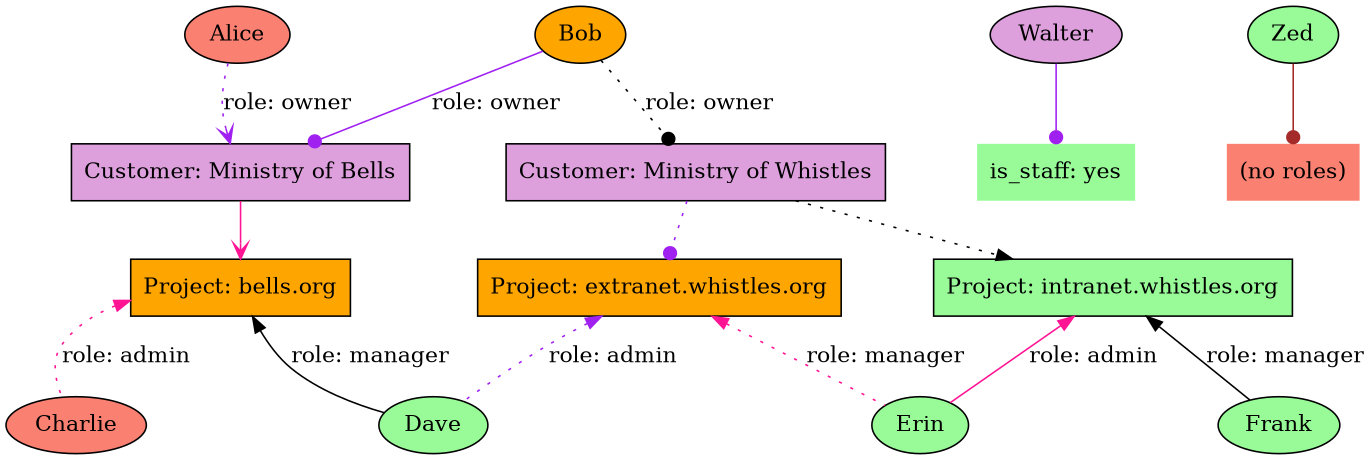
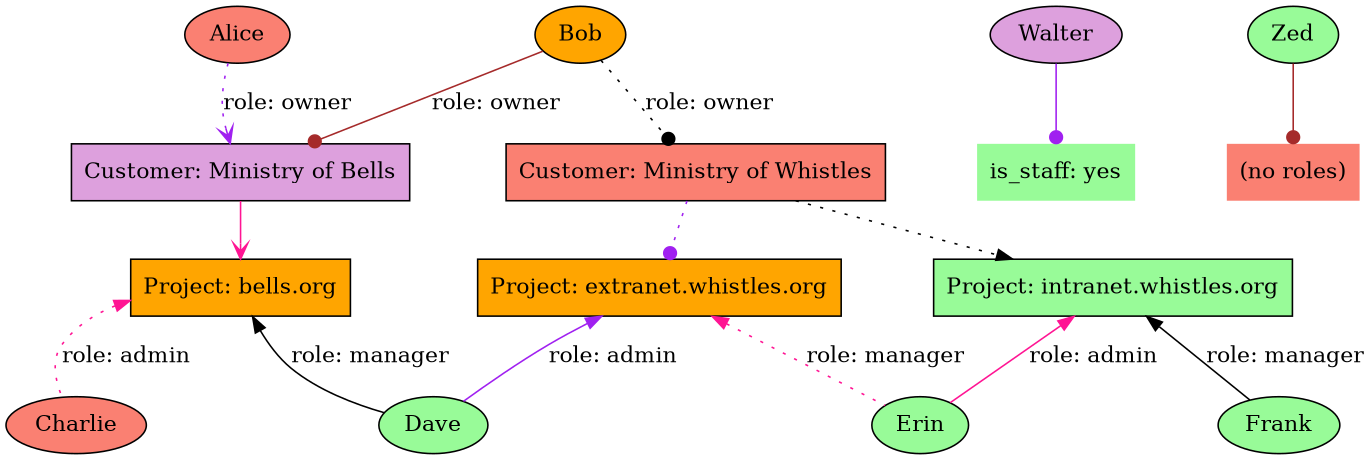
  digraph {
    nodesep=0.8
    node [fillcolor=palegreen shape=oval style=filled]
    edge [color=deeppink style=solid]
    n1 [fillcolor=plum label="Customer: Ministry of Bells" shape=box]
    n2 [fillcolor=orange label="Project: bells.org" shape=box]
    Charlie [fillcolor=salmon]
    Dave
-   n5 [fillcolor=plum label="Customer: Ministry of Whistles" shape=box]
+   n5 [fillcolor=salmon label="Customer: Ministry of Whistles" shape=box]
    n6 [fillcolor=orange label="Project: extranet.whistles.org" shape=box]
    n7 [label="Project: intranet.whistles.org" shape=box]
    Erin
    Frank
    n10 [label="is_staff: yes" shape=none]
    n11 [fillcolor=salmon label="(no roles)" shape=none]
    Alice [fillcolor=salmon]
    Bob [fillcolor=orange]
    Walter [fillcolor=plum]
    Zed
    n1 -> n2 [arrowhead=vee]
    n2 -> Charlie [dir=back label="role: admin" style=dotted]
    n2 -> Dave [color=black dir=back label="role: manager"]
    n5 -> n6 [arrowhead=dot color=purple style=dotted]
    n5 -> n7 [arrowhead=normal color=black style=dotted]
-   n6 -> Dave [color=purple dir=back label="role: admin" style=dotted]
+   n6 -> Dave [color=purple dir=back label="role: admin"]
    n6 -> Erin [dir=back label="role: manager" style=dotted]
    n7 -> Erin [dir=back label="role: admin"]
    n7 -> Frank [color=black dir=back label="role: manager"]
    Alice -> n1 [arrowhead=vee color=purple label="role: owner" style=dotted]
-   Bob -> n1 [arrowhead=dot color=purple label="role: owner"]
+   Bob -> n1 [arrowhead=dot color=brown label="role: owner"]
    Bob -> n5 [arrowhead=dot color=black label="role: owner" style=dotted]
    Walter -> n10 [arrowhead=dot color=purple]
    Zed -> n11 [arrowhead=dot color=brown]
  }
